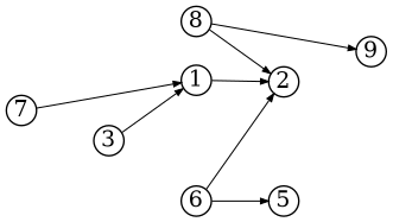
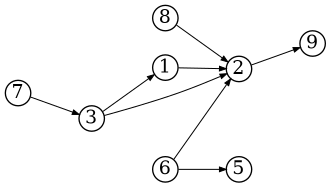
  digraph {
    rankdir=LR
    node [fixedsize=true shape=circle]
    edge [arrowsize=0.5 penwidth=0.75]
    7 [width=.26]
    3 [width=.26]
    2 [width=.26]
    1 [width=.26]
    n5 [label=9 width=.26]
    6 [width=.26]
    5 [width=.26]
    n8 [label=8 width=.26]
-   7 -> 1
+   7 -> 3
+   3 -> 2
    3 -> 1
-   n8 -> n5
+   2 -> n5
    1 -> 2
    6 -> 2
    6 -> 5
    n8 -> 2
  }
